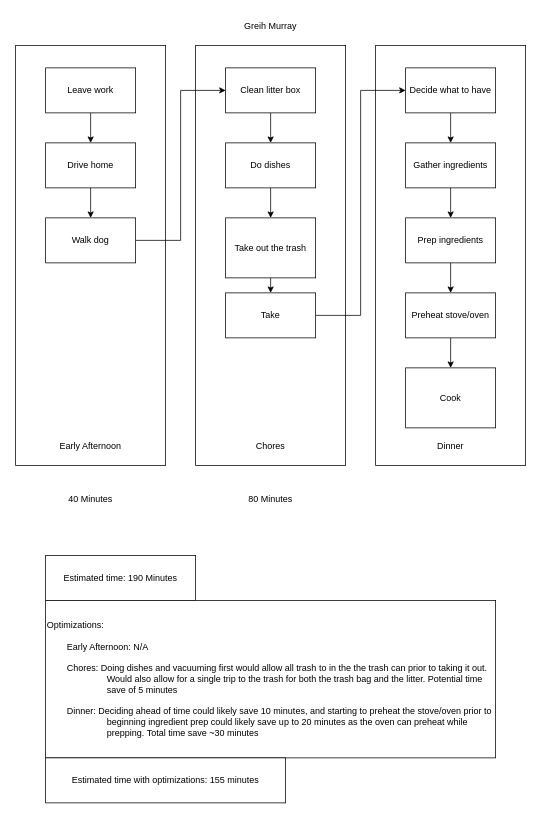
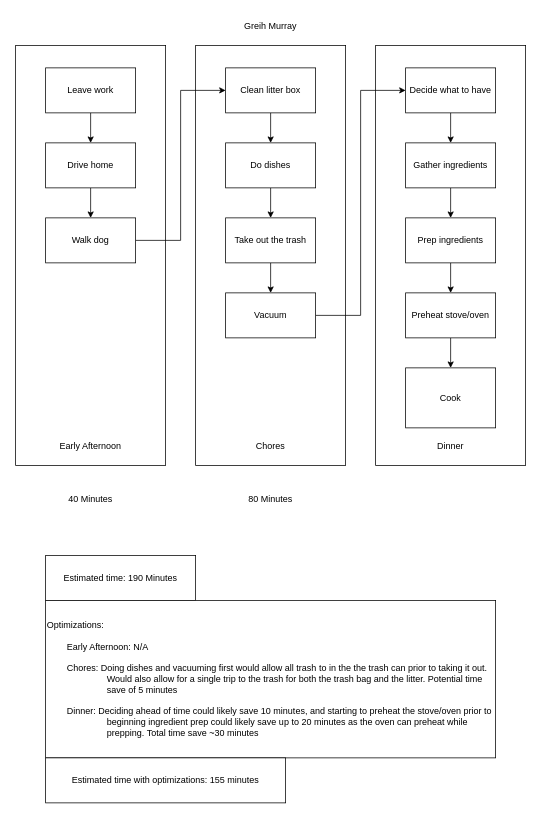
  <mxCell id="0" />
  <mxCell id="1" parent="0" />
  <mxCell id="2" value="" style="rounded=0;whiteSpace=wrap;html=1;" vertex="1" parent="1"><mxGeometry x="20" y="60" width="200" height="560" as="geometry" /></mxCell>
  <mxCell id="3" value="" style="rounded=0;whiteSpace=wrap;html=1;" vertex="1" parent="1"><mxGeometry x="260" y="60" width="200" height="560" as="geometry" /></mxCell>
  <mxCell id="4" value="" style="rounded=0;whiteSpace=wrap;html=1;" vertex="1" parent="1"><mxGeometry x="500" y="60" width="200" height="560" as="geometry" /></mxCell>
  <mxCell id="5" value="Early Afternoon" style="text;html=1;align=center;verticalAlign=middle;whiteSpace=wrap;rounded=0;" vertex="1" parent="1"><mxGeometry x="70" y="580" width="100" height="30" as="geometry" /></mxCell>
  <mxCell id="6" value="Dinner" style="text;html=1;align=center;verticalAlign=middle;whiteSpace=wrap;rounded=0;" vertex="1" parent="1"><mxGeometry x="570" y="580" width="60" height="30" as="geometry" /></mxCell>
  <mxCell id="7" value="Chores" style="text;html=1;align=center;verticalAlign=middle;whiteSpace=wrap;rounded=0;" vertex="1" parent="1"><mxGeometry x="330" y="580" width="60" height="30" as="geometry" /></mxCell>
  <mxCell id="8" style="edgeStyle=orthogonalEdgeStyle;rounded=0;orthogonalLoop=1;jettySize=auto;html=1;exitX=0.5;exitY=1;exitDx=0;exitDy=0;entryX=0.5;entryY=0;entryDx=0;entryDy=0;" edge="1" parent="1" source="9" target="11"><mxGeometry relative="1" as="geometry" /></mxCell>
  <mxCell id="9" value="Leave work" style="rounded=0;whiteSpace=wrap;html=1;" vertex="1" parent="1"><mxGeometry x="60" y="90" width="120" height="60" as="geometry" /></mxCell>
  <mxCell id="10" style="edgeStyle=orthogonalEdgeStyle;rounded=0;orthogonalLoop=1;jettySize=auto;html=1;exitX=0.5;exitY=1;exitDx=0;exitDy=0;entryX=0.5;entryY=0;entryDx=0;entryDy=0;" edge="1" parent="1" source="11" target="13"><mxGeometry relative="1" as="geometry" /></mxCell>
  <mxCell id="11" value="Drive home" style="rounded=0;whiteSpace=wrap;html=1;" vertex="1" parent="1"><mxGeometry x="60" y="190" width="120" height="60" as="geometry" /></mxCell>
  <mxCell id="12" style="edgeStyle=orthogonalEdgeStyle;rounded=0;orthogonalLoop=1;jettySize=auto;html=1;exitX=1;exitY=0.5;exitDx=0;exitDy=0;entryX=0;entryY=0.5;entryDx=0;entryDy=0;" edge="1" parent="1" source="13" target="15"><mxGeometry relative="1" as="geometry" /></mxCell>
  <mxCell id="13" value="Walk dog" style="rounded=0;whiteSpace=wrap;html=1;" vertex="1" parent="1"><mxGeometry x="60" y="290" width="120" height="60" as="geometry" /></mxCell>
  <mxCell id="14" style="edgeStyle=orthogonalEdgeStyle;rounded=0;orthogonalLoop=1;jettySize=auto;html=1;exitX=0.5;exitY=1;exitDx=0;exitDy=0;entryX=0.5;entryY=0;entryDx=0;entryDy=0;" edge="1" parent="1" source="15" target="17"><mxGeometry relative="1" as="geometry" /></mxCell>
  <mxCell id="15" value="Clean litter box" style="rounded=0;whiteSpace=wrap;html=1;" vertex="1" parent="1"><mxGeometry x="300" y="90" width="120" height="60" as="geometry" /></mxCell>
  <mxCell id="16" style="edgeStyle=orthogonalEdgeStyle;rounded=0;orthogonalLoop=1;jettySize=auto;html=1;exitX=0.5;exitY=1;exitDx=0;exitDy=0;entryX=0.5;entryY=0;entryDx=0;entryDy=0;" edge="1" parent="1" source="17" target="19"><mxGeometry relative="1" as="geometry" /></mxCell>
  <mxCell id="17" value="Do dishes" style="rounded=0;whiteSpace=wrap;html=1;" vertex="1" parent="1"><mxGeometry x="300" y="190" width="120" height="60" as="geometry" /></mxCell>
  <mxCell id="18" style="edgeStyle=orthogonalEdgeStyle;rounded=0;orthogonalLoop=1;jettySize=auto;html=1;exitX=0.5;exitY=1;exitDx=0;exitDy=0;entryX=0.5;entryY=0;entryDx=0;entryDy=0;" edge="1" parent="1" source="19" target="21"><mxGeometry relative="1" as="geometry" /></mxCell>
- <mxCell id="19" value="Take out the trash" style="rounded=0;whiteSpace=wrap;html=1;" vertex="1" parent="1"><mxGeometry x="300" y="290" width="120" height="80" as="geometry" /></mxCell>
+ <mxCell id="19" value="Take out the trash" style="rounded=0;whiteSpace=wrap;html=1;" vertex="1" parent="1"><mxGeometry x="300" y="290" width="120" height="60" as="geometry" /></mxCell>
  <mxCell id="20" style="edgeStyle=orthogonalEdgeStyle;rounded=0;orthogonalLoop=1;jettySize=auto;html=1;exitX=1;exitY=0.5;exitDx=0;exitDy=0;entryX=0;entryY=0.5;entryDx=0;entryDy=0;" edge="1" parent="1" source="21" target="23"><mxGeometry relative="1" as="geometry" /></mxCell>
- <mxCell id="21" value="Take" style="rounded=0;whiteSpace=wrap;html=1;" vertex="1" parent="1"><mxGeometry x="300" y="390" width="120" height="60" as="geometry" /></mxCell>
+ <mxCell id="21" value="Vacuum" style="rounded=0;whiteSpace=wrap;html=1;" vertex="1" parent="1"><mxGeometry x="300" y="390" width="120" height="60" as="geometry" /></mxCell>
  <mxCell id="22" style="edgeStyle=orthogonalEdgeStyle;rounded=0;orthogonalLoop=1;jettySize=auto;html=1;exitX=0.5;exitY=1;exitDx=0;exitDy=0;entryX=0.5;entryY=0;entryDx=0;entryDy=0;" edge="1" parent="1" source="23" target="25"><mxGeometry relative="1" as="geometry" /></mxCell>
  <mxCell id="23" value="Decide what to have" style="rounded=0;whiteSpace=wrap;html=1;" vertex="1" parent="1"><mxGeometry x="540" y="90" width="120" height="60" as="geometry" /></mxCell>
  <mxCell id="24" style="edgeStyle=orthogonalEdgeStyle;rounded=0;orthogonalLoop=1;jettySize=auto;html=1;exitX=0.5;exitY=1;exitDx=0;exitDy=0;entryX=0.5;entryY=0;entryDx=0;entryDy=0;" edge="1" parent="1" source="25" target="27"><mxGeometry relative="1" as="geometry" /></mxCell>
  <mxCell id="25" value="Gather ingredients" style="rounded=0;whiteSpace=wrap;html=1;" vertex="1" parent="1"><mxGeometry x="540" y="190" width="120" height="60" as="geometry" /></mxCell>
  <mxCell id="26" style="edgeStyle=orthogonalEdgeStyle;rounded=0;orthogonalLoop=1;jettySize=auto;html=1;exitX=0.5;exitY=1;exitDx=0;exitDy=0;entryX=0.5;entryY=0;entryDx=0;entryDy=0;" edge="1" parent="1" source="27" target="29"><mxGeometry relative="1" as="geometry" /></mxCell>
  <mxCell id="27" value="Prep ingredients" style="rounded=0;whiteSpace=wrap;html=1;" vertex="1" parent="1"><mxGeometry x="540" y="290" width="120" height="60" as="geometry" /></mxCell>
  <mxCell id="28" style="edgeStyle=orthogonalEdgeStyle;rounded=0;orthogonalLoop=1;jettySize=auto;html=1;exitX=0.5;exitY=1;exitDx=0;exitDy=0;entryX=0.5;entryY=0;entryDx=0;entryDy=0;" edge="1" parent="1" source="29" target="30"><mxGeometry relative="1" as="geometry" /></mxCell>
  <mxCell id="29" value="Preheat stove/oven" style="rounded=0;whiteSpace=wrap;html=1;" vertex="1" parent="1"><mxGeometry x="540" y="390" width="120" height="60" as="geometry" /></mxCell>
  <mxCell id="30" value="Cook" style="rounded=0;whiteSpace=wrap;html=1;" vertex="1" parent="1"><mxGeometry x="540" y="490" width="120" height="80" as="geometry" /></mxCell>
  <mxCell id="31" value="40 Minutes" style="text;html=1;align=center;verticalAlign=middle;whiteSpace=wrap;rounded=0;" vertex="1" parent="1"><mxGeometry x="80" y="650" width="80" height="30" as="geometry" /></mxCell>
  <mxCell id="32" value="80 Minutes" style="text;html=1;align=center;verticalAlign=middle;whiteSpace=wrap;rounded=0;" vertex="1" parent="1"><mxGeometry x="320" y="650" width="80" height="30" as="geometry" /></mxCell>
  <mxCell id="33" value="Estimated time: 190 Minutes" style="rounded=0;whiteSpace=wrap;html=1;" vertex="1" parent="1"><mxGeometry x="60" y="740" width="200" height="60" as="geometry" /></mxCell>
  <mxCell id="34" value="Optimizations:&lt;div&gt;&lt;br&gt;&lt;/div&gt;&lt;div&gt;&lt;span style=&quot;white-space: pre;&quot;&gt;&#09;&lt;/span&gt;Early Afternoon: N/A&lt;br&gt;&lt;/div&gt;&lt;div&gt;&lt;span style=&quot;white-space: pre;&quot;&gt;&#09;&lt;/span&gt;&lt;br&gt;&lt;/div&gt;&lt;div&gt;&lt;span style=&quot;white-space: pre;&quot;&gt;&#09;&lt;/span&gt;Chores: Doing dishes and vacuuming first would allow all trash to in the the trash can prior to taking it out. &lt;span style=&quot;white-space: pre;&quot;&gt;&#09;&lt;/span&gt;&lt;span style=&quot;white-space: pre;&quot;&gt;&#09;&lt;/span&gt;&lt;span style=&quot;white-space: pre;&quot;&gt;&#09;&lt;/span&gt;Would also allow for a single trip to the trash for both the trash bag and the litter. Potential time &lt;span style=&quot;white-space: pre;&quot;&gt;&#09;&lt;/span&gt;&lt;span style=&quot;white-space: pre;&quot;&gt;&#09;&lt;/span&gt;&lt;span style=&quot;white-space: pre;&quot;&gt;&#09;&lt;/span&gt;save of 5 minutes&lt;br&gt;&lt;/div&gt;&lt;div&gt;&lt;br&gt;&lt;/div&gt;&lt;div&gt;&lt;span style=&quot;white-space: pre;&quot;&gt;&#09;&lt;/span&gt;Dinner: Deciding ahead of time could likely save 10 minutes, and starting to preheat the stove/oven prior to &lt;span style=&quot;white-space: pre;&quot;&gt;&#09;&lt;/span&gt;&lt;span style=&quot;white-space: pre;&quot;&gt;&#09;&lt;/span&gt;&lt;span style=&quot;white-space: pre;&quot;&gt;&#09;&lt;/span&gt;beginning ingredient prep could likely save up to 20 minutes as the oven can preheat while &lt;span style=&quot;white-space: pre;&quot;&gt;&#09;&lt;/span&gt;&lt;span style=&quot;white-space: pre;&quot;&gt;&#09;&lt;/span&gt;&lt;span style=&quot;white-space: pre;&quot;&gt;&#09;&lt;/span&gt;prepping. Total time save ~30 minutes&lt;br&gt;&lt;/div&gt;" style="rounded=0;whiteSpace=wrap;html=1;align=left;" vertex="1" parent="1"><mxGeometry x="60" y="800" width="600" height="210" as="geometry" /></mxCell>
  <mxCell id="35" value="Estimated time with optimizations: 155 minutes" style="rounded=0;whiteSpace=wrap;html=1;" vertex="1" parent="1"><mxGeometry x="60" y="1010" width="320" height="60" as="geometry" /></mxCell>
  <mxCell id="36" value="Greih Murray" style="text;html=1;align=center;verticalAlign=middle;whiteSpace=wrap;rounded=0;" vertex="1" parent="1"><mxGeometry x="315" width="90" height="30" as="geometry" y="20" /></mxCell>
